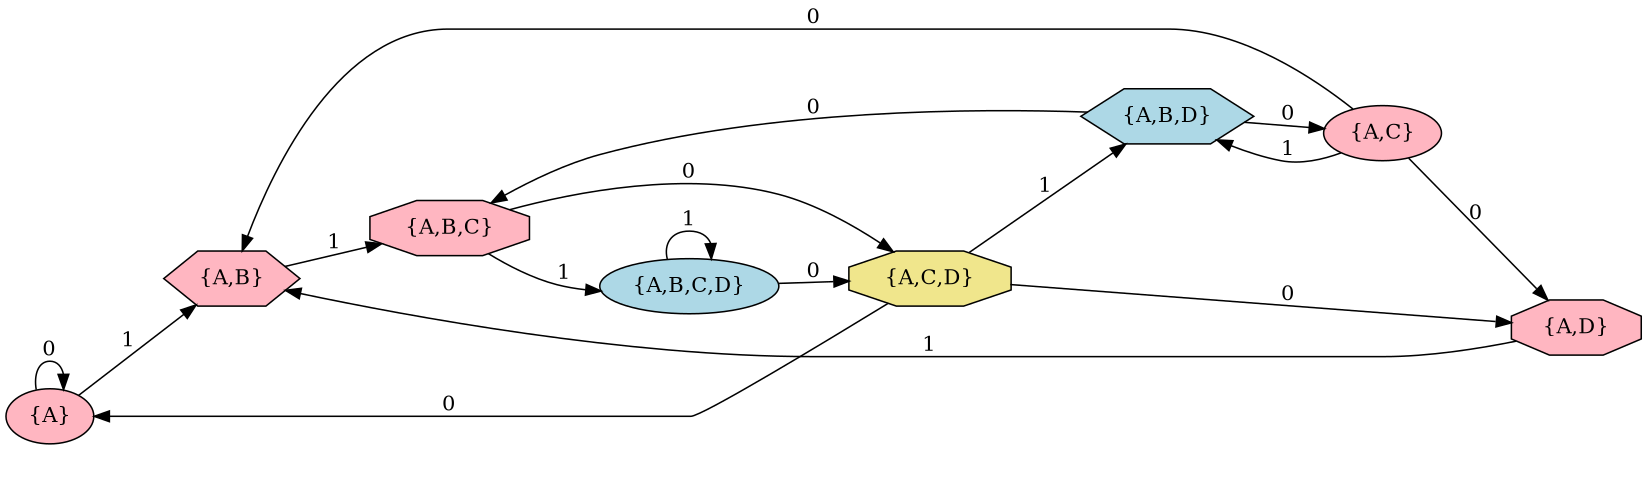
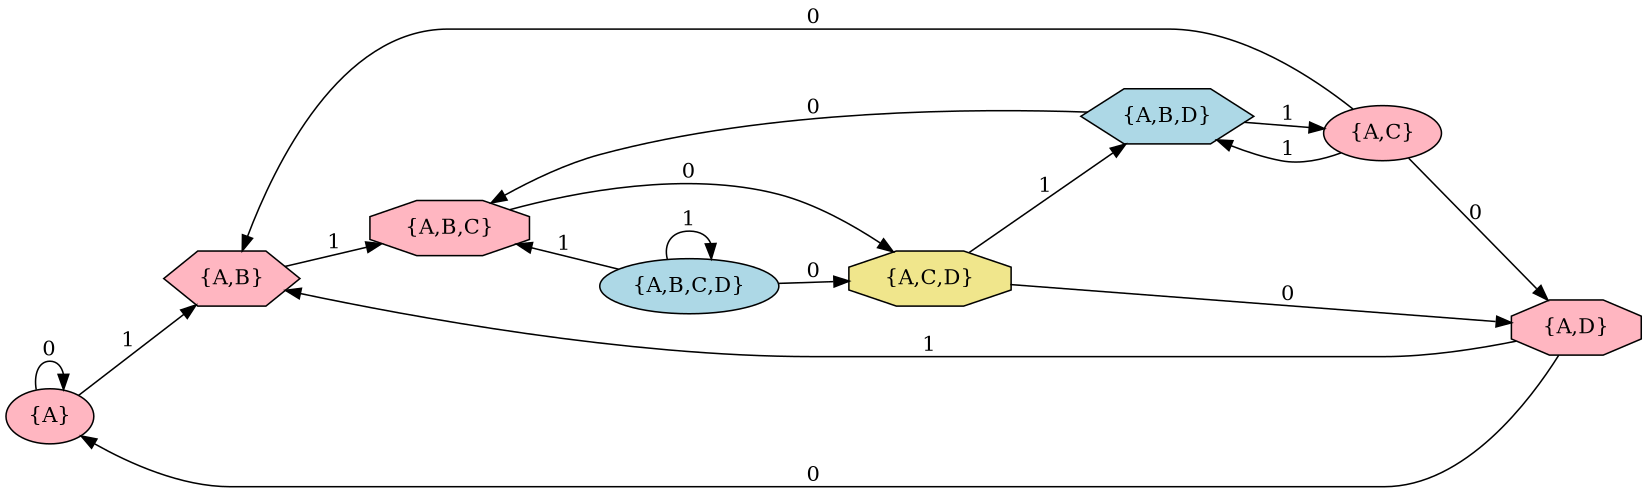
  digraph {
    rankdir=LR
    node [fillcolor=lightpink shape=ellipse style=filled]
    n1 [label="{A}"]
    n2 [label="{A,B}" shape=hexagon]
    n3 [label="{A,B,C}" shape=octagon]
    n4 [label="{A,C}"]
    n5 [label="{A,D}" shape=octagon]
    n6 [fillcolor=lightblue label="{A,B,D}" shape=hexagon]
    n7 [fillcolor=khaki label="{A,C,D}" shape=octagon]
    n8 [fillcolor=lightblue label="{A,B,C,D}"]
    n1 -> n1 [label=0]
    n1 -> n2 [label=1]
    n2 -> n3 [label=1]
    n3 -> n7 [label=0]
-   n3 -> n8 [label=1]
+   n8 -> n3 [label=1]
    n4 -> n2 [label=0]
    n4 -> n5 [label=0]
    n4 -> n6 [label=1]
-   n7 -> n1 [label=0]
+   n5 -> n1 [label=0]
    n5 -> n2 [label=1]
    n6 -> n3 [label=0]
-   n6 -> n4 [label=0]
+   n6 -> n4 [label=1]
    n7 -> n5 [label=0]
    n7 -> n6 [label=1]
    n8 -> n7 [label=0]
    n8 -> n8 [label=1]
  }
